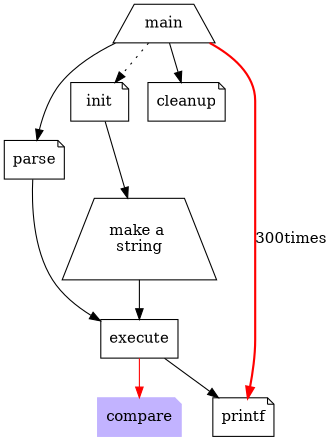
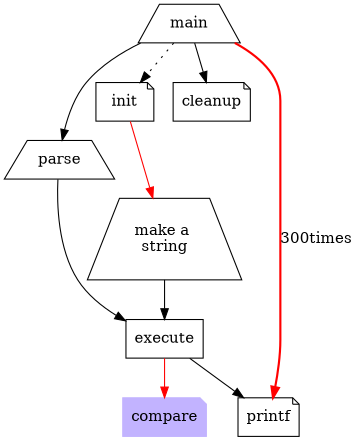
  digraph {
    node [shape=note]
    main [shape=trapezium]
-   parse
+   parse [shape=trapezium]
    init
    cleanup
    printf
    execute [shape=box]
    n7 [label="make a \nstring" shape=trapezium]
    compare [color=".7.3 1.0" style=filled]
    main -> parse
    main -> init [style=dotted]
    main -> cleanup
    main -> printf [color=red label="300times" style=bold]
    parse -> execute
-   init -> n7
+   init -> n7 [color=red]
    execute -> printf
    execute -> compare [color=red]
    n7 -> execute
  }
